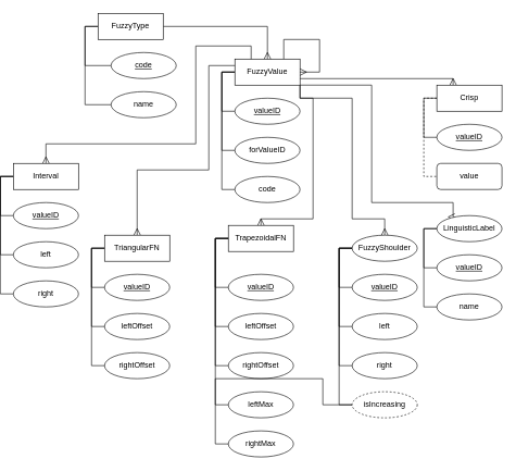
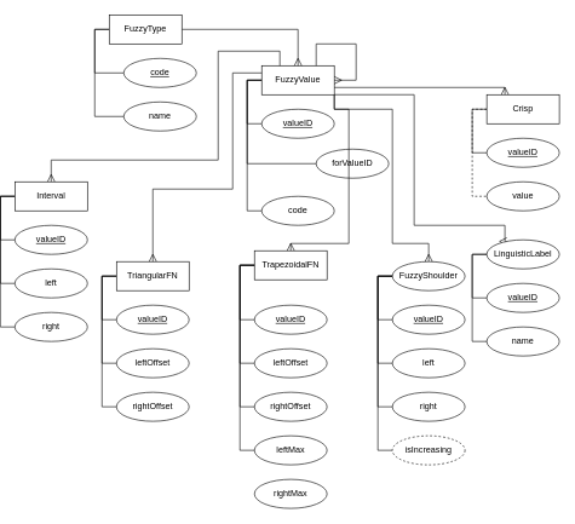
  <mxCell id="0" />
  <mxCell id="1" parent="0" />
  <mxCell id="2" style="edgeStyle=orthogonalEdgeStyle;rounded=0;orthogonalLoop=1;jettySize=auto;html=1;exitX=0;exitY=0.5;exitDx=0;exitDy=0;entryX=0;entryY=0.5;entryDx=0;entryDy=0;endArrow=none;endFill=0;" edge="1" parent="1" source="5" target="7"><mxGeometry relative="1" as="geometry" /></mxCell>
  <mxCell id="3" style="edgeStyle=orthogonalEdgeStyle;rounded=0;orthogonalLoop=1;jettySize=auto;html=1;exitX=0;exitY=0.5;exitDx=0;exitDy=0;entryX=0;entryY=0.5;entryDx=0;entryDy=0;endArrow=none;endFill=0;" edge="1" parent="1" source="5" target="6"><mxGeometry relative="1" as="geometry" /></mxCell>
  <mxCell id="4" style="edgeStyle=orthogonalEdgeStyle;rounded=0;orthogonalLoop=1;jettySize=auto;html=1;exitX=0;exitY=0.5;exitDx=0;exitDy=0;entryX=0;entryY=0.5;entryDx=0;entryDy=0;endArrow=none;endFill=0;" edge="1" parent="1" source="5" target="9"><mxGeometry relative="1" as="geometry" /></mxCell>
  <mxCell id="5" value="FuzzyValue" style="whiteSpace=wrap;html=1;align=center;" vertex="1" parent="1"><mxGeometry x="360" y="90" width="100" height="40" as="geometry" /></mxCell>
- <mxCell id="6" value="forValueID" style="ellipse;whiteSpace=wrap;html=1;align=center;" vertex="1" parent="1"><mxGeometry x="360" y="210" width="100" height="40" as="geometry" /></mxCell>
+ <mxCell id="6" value="forValueID" style="ellipse;whiteSpace=wrap;html=1;align=center;" vertex="1" parent="1"><mxGeometry x="435" y="205" width="100" height="40" as="geometry" /></mxCell>
  <mxCell id="7" value="valueID" style="ellipse;whiteSpace=wrap;html=1;align=center;fontStyle=4;" vertex="1" parent="1"><mxGeometry x="360" y="150" width="100" height="40" as="geometry" /></mxCell>
  <mxCell id="8" style="edgeStyle=orthogonalEdgeStyle;rounded=0;orthogonalLoop=1;jettySize=auto;html=1;exitX=0.5;exitY=0;exitDx=0;exitDy=0;entryX=1;entryY=0.5;entryDx=0;entryDy=0;endArrow=none;endFill=0;endSize=8;startArrow=ERmany;startFill=0;startSize=8;" edge="1" parent="1" source="5" target="12"><mxGeometry relative="1" as="geometry" /></mxCell>
  <mxCell id="9" value="code" style="ellipse;whiteSpace=wrap;html=1;align=center;" vertex="1" parent="1"><mxGeometry x="360" y="270" width="100" height="40" as="geometry" /></mxCell>
  <mxCell id="10" style="edgeStyle=orthogonalEdgeStyle;rounded=0;orthogonalLoop=1;jettySize=auto;html=1;exitX=0;exitY=0.5;exitDx=0;exitDy=0;entryX=0;entryY=0.5;entryDx=0;entryDy=0;endArrow=none;endFill=0;" edge="1" parent="1" source="12" target="14"><mxGeometry relative="1" as="geometry" /></mxCell>
  <mxCell id="11" style="edgeStyle=orthogonalEdgeStyle;rounded=0;orthogonalLoop=1;jettySize=auto;html=1;exitX=0;exitY=0.5;exitDx=0;exitDy=0;entryX=0;entryY=0.5;entryDx=0;entryDy=0;endArrow=none;endFill=0;" edge="1" parent="1" source="12" target="13"><mxGeometry relative="1" as="geometry" /></mxCell>
  <mxCell id="12" value="FuzzyType" style="whiteSpace=wrap;html=1;align=center;" vertex="1" parent="1"><mxGeometry x="150" y="20" width="100" height="40" as="geometry" /></mxCell>
  <mxCell id="13" value="name" style="ellipse;whiteSpace=wrap;html=1;align=center;" vertex="1" parent="1"><mxGeometry x="170" y="140" width="100" height="40" as="geometry" /></mxCell>
  <mxCell id="14" value="code" style="ellipse;whiteSpace=wrap;html=1;align=center;fontStyle=4;" vertex="1" parent="1"><mxGeometry x="170" y="80" width="100" height="40" as="geometry" /></mxCell>
  <mxCell id="15" style="edgeStyle=orthogonalEdgeStyle;rounded=0;orthogonalLoop=1;jettySize=auto;html=1;exitX=0;exitY=0.5;exitDx=0;exitDy=0;entryX=0;entryY=0.5;entryDx=0;entryDy=0;endArrow=none;endFill=0;" edge="1" parent="1" source="18" target="20"><mxGeometry relative="1" as="geometry" /></mxCell>
  <mxCell id="16" style="edgeStyle=orthogonalEdgeStyle;rounded=0;orthogonalLoop=1;jettySize=auto;html=1;exitX=0;exitY=0.5;exitDx=0;exitDy=0;entryX=0;entryY=0.5;entryDx=0;entryDy=0;endArrow=none;endFill=0;dashed=1;" edge="1" parent="1" source="18" target="19"><mxGeometry relative="1" as="geometry" /></mxCell>
  <mxCell id="17" style="edgeStyle=orthogonalEdgeStyle;rounded=0;orthogonalLoop=1;jettySize=auto;html=1;exitX=0.25;exitY=0;exitDx=0;exitDy=0;entryX=1;entryY=0.75;entryDx=0;entryDy=0;startArrow=ERmany;startFill=0;endArrow=none;endFill=0;startSize=8;endSize=8;" edge="1" parent="1" source="18" target="5"><mxGeometry relative="1" as="geometry"><Array as="points"><mxPoint x="695" y="120" /></Array></mxGeometry></mxCell>
  <mxCell id="18" value="Crisp" style="whiteSpace=wrap;html=1;align=center;" vertex="1" parent="1"><mxGeometry x="670" y="130" width="100" height="40" as="geometry" /></mxCell>
- <mxCell id="19" value="value" style="whiteSpace=wrap;html=1;align=center;rounded=1;" vertex="1" parent="1"><mxGeometry x="670" y="250" width="100" height="40" as="geometry" /></mxCell>
+ <mxCell id="19" value="value" style="ellipse;whiteSpace=wrap;html=1;align=center;" vertex="1" parent="1"><mxGeometry x="670" y="250" width="100" height="40" as="geometry" /></mxCell>
  <mxCell id="20" value="valueID" style="ellipse;whiteSpace=wrap;html=1;align=center;fontStyle=4;" vertex="1" parent="1"><mxGeometry x="670" y="190" width="100" height="40" as="geometry" /></mxCell>
  <mxCell id="21" style="edgeStyle=orthogonalEdgeStyle;rounded=0;orthogonalLoop=1;jettySize=auto;html=1;exitX=0;exitY=0.5;exitDx=0;exitDy=0;entryX=0;entryY=0.5;entryDx=0;entryDy=0;endArrow=none;endFill=0;" edge="1" parent="1" source="24" target="26"><mxGeometry relative="1" as="geometry" /></mxCell>
  <mxCell id="22" style="edgeStyle=orthogonalEdgeStyle;rounded=0;orthogonalLoop=1;jettySize=auto;html=1;exitX=0;exitY=0.5;exitDx=0;exitDy=0;entryX=0;entryY=0.5;entryDx=0;entryDy=0;endArrow=none;endFill=0;" edge="1" parent="1" source="24" target="25"><mxGeometry relative="1" as="geometry" /></mxCell>
  <mxCell id="23" style="edgeStyle=orthogonalEdgeStyle;rounded=0;orthogonalLoop=1;jettySize=auto;html=1;exitX=0.25;exitY=0;exitDx=0;exitDy=0;entryX=1;entryY=1;entryDx=0;entryDy=0;startArrow=ERmany;startFill=0;endArrow=none;endFill=0;startSize=8;endSize=8;" edge="1" parent="1" source="24" target="5"><mxGeometry relative="1" as="geometry"><Array as="points"><mxPoint x="695" y="310" /><mxPoint x="570" y="310" /><mxPoint x="570" y="130" /></Array></mxGeometry></mxCell>
  <mxCell id="24" value="LinguisticLabel" style="ellipse;whiteSpace=wrap;html=1;align=center;" vertex="1" parent="1"><mxGeometry x="670" y="330" width="100" height="40" as="geometry" /></mxCell>
  <mxCell id="25" value="name" style="ellipse;whiteSpace=wrap;html=1;align=center;" vertex="1" parent="1"><mxGeometry x="670" y="450" width="100" height="40" as="geometry" /></mxCell>
  <mxCell id="26" value="valueID" style="ellipse;whiteSpace=wrap;html=1;align=center;fontStyle=4;" vertex="1" parent="1"><mxGeometry x="670" y="390" width="100" height="40" as="geometry" /></mxCell>
  <mxCell id="27" style="edgeStyle=orthogonalEdgeStyle;rounded=0;orthogonalLoop=1;jettySize=auto;html=1;exitX=0;exitY=0.5;exitDx=0;exitDy=0;entryX=0;entryY=0.5;entryDx=0;entryDy=0;endArrow=none;endFill=0;" edge="1" parent="1" source="31" target="33"><mxGeometry relative="1" as="geometry" /></mxCell>
  <mxCell id="28" style="edgeStyle=orthogonalEdgeStyle;rounded=0;orthogonalLoop=1;jettySize=auto;html=1;exitX=0;exitY=0.5;exitDx=0;exitDy=0;entryX=0;entryY=0.5;entryDx=0;entryDy=0;endArrow=none;endFill=0;" edge="1" parent="1" source="31" target="32"><mxGeometry relative="1" as="geometry" /></mxCell>
  <mxCell id="29" style="edgeStyle=orthogonalEdgeStyle;rounded=0;orthogonalLoop=1;jettySize=auto;html=1;exitX=0;exitY=0.5;exitDx=0;exitDy=0;entryX=0;entryY=0.5;entryDx=0;entryDy=0;endArrow=none;endFill=0;" edge="1" parent="1" source="31" target="34"><mxGeometry relative="1" as="geometry" /></mxCell>
  <mxCell id="30" style="edgeStyle=orthogonalEdgeStyle;rounded=0;orthogonalLoop=1;jettySize=auto;html=1;exitX=0.5;exitY=0;exitDx=0;exitDy=0;startArrow=ERmany;startFill=0;endArrow=none;endFill=0;startSize=8;endSize=8;" edge="1" parent="1" source="31"><mxGeometry relative="1" as="geometry"><mxPoint x="460" y="130" as="targetPoint" /><Array as="points"><mxPoint x="590" y="335" /><mxPoint x="540" y="335" /><mxPoint x="540" y="150" /><mxPoint x="460" y="150" /></Array></mxGeometry></mxCell>
  <mxCell id="31" value="FuzzyShoulder" style="ellipse;whiteSpace=wrap;html=1;align=center;" vertex="1" parent="1"><mxGeometry x="540" y="360" width="100" height="40" as="geometry" /></mxCell>
  <mxCell id="32" value="left" style="ellipse;whiteSpace=wrap;html=1;align=center;" vertex="1" parent="1"><mxGeometry x="540" y="480" width="100" height="40" as="geometry" /></mxCell>
  <mxCell id="33" value="valueID" style="ellipse;whiteSpace=wrap;html=1;align=center;fontStyle=4;" vertex="1" parent="1"><mxGeometry x="540" y="420" width="100" height="40" as="geometry" /></mxCell>
  <mxCell id="34" value="right" style="ellipse;whiteSpace=wrap;html=1;align=center;" vertex="1" parent="1"><mxGeometry x="540" y="540" width="100" height="40" as="geometry" /></mxCell>
  <mxCell id="35" style="edgeStyle=orthogonalEdgeStyle;rounded=0;orthogonalLoop=1;jettySize=auto;html=1;exitX=0;exitY=0.5;exitDx=0;exitDy=0;entryX=0;entryY=0.5;entryDx=0;entryDy=0;endArrow=none;endFill=0;" edge="1" parent="1" source="36" target="31"><mxGeometry relative="1" as="geometry" /></mxCell>
  <mxCell id="36" value="isIncreasing" style="ellipse;whiteSpace=wrap;html=1;align=center;dashed=1;" vertex="1" parent="1"><mxGeometry x="540" y="600" width="100" height="40" as="geometry" /></mxCell>
  <mxCell id="37" style="edgeStyle=orthogonalEdgeStyle;rounded=0;orthogonalLoop=1;jettySize=auto;html=1;exitX=0;exitY=0.5;exitDx=0;exitDy=0;entryX=0;entryY=0.5;entryDx=0;entryDy=0;endArrow=none;endFill=0;" edge="1" parent="1" source="41" target="43"><mxGeometry relative="1" as="geometry" /></mxCell>
  <mxCell id="38" style="edgeStyle=orthogonalEdgeStyle;rounded=0;orthogonalLoop=1;jettySize=auto;html=1;exitX=0;exitY=0.5;exitDx=0;exitDy=0;entryX=0;entryY=0.5;entryDx=0;entryDy=0;endArrow=none;endFill=0;" edge="1" parent="1" source="41" target="42"><mxGeometry relative="1" as="geometry" /></mxCell>
  <mxCell id="39" style="edgeStyle=orthogonalEdgeStyle;rounded=0;orthogonalLoop=1;jettySize=auto;html=1;exitX=0;exitY=0.5;exitDx=0;exitDy=0;entryX=0;entryY=0.5;entryDx=0;entryDy=0;endArrow=none;endFill=0;" edge="1" parent="1" source="41" target="44"><mxGeometry relative="1" as="geometry" /></mxCell>
  <mxCell id="40" style="edgeStyle=orthogonalEdgeStyle;rounded=0;orthogonalLoop=1;jettySize=auto;html=1;exitX=0.5;exitY=0;exitDx=0;exitDy=0;entryX=1;entryY=1;entryDx=0;entryDy=0;startArrow=ERmany;startFill=0;endArrow=none;endFill=0;startSize=8;endSize=8;" edge="1" parent="1" source="41" target="5"><mxGeometry relative="1" as="geometry"><Array as="points"><mxPoint x="400" y="335" /><mxPoint x="480" y="335" /><mxPoint x="480" y="150" /><mxPoint x="460" y="150" /></Array></mxGeometry></mxCell>
  <mxCell id="41" value="TrapezoidalFN" style="whiteSpace=wrap;html=1;align=center;" vertex="1" parent="1"><mxGeometry x="350" y="345" width="100" height="40" as="geometry" /></mxCell>
  <mxCell id="42" value="leftOffset" style="ellipse;whiteSpace=wrap;html=1;align=center;" vertex="1" parent="1"><mxGeometry x="350" y="480" width="100" height="40" as="geometry" /></mxCell>
  <mxCell id="43" value="valueID" style="ellipse;whiteSpace=wrap;html=1;align=center;fontStyle=4;" vertex="1" parent="1"><mxGeometry x="350" y="420" width="100" height="40" as="geometry" /></mxCell>
  <mxCell id="44" value="rightOffset" style="ellipse;whiteSpace=wrap;html=1;align=center;" vertex="1" parent="1"><mxGeometry x="350" y="540" width="100" height="40" as="geometry" /></mxCell>
- <mxCell id="45" style="edgeStyle=orthogonalEdgeStyle;rounded=0;orthogonalLoop=1;jettySize=auto;html=1;exitX=0;exitY=0.5;exitDx=0;exitDy=0;endArrow=none;endFill=0;" edge="1" parent="1" source="46" target="36"><mxGeometry relative="1" as="geometry" /></mxCell>
+ <mxCell id="45" style="edgeStyle=orthogonalEdgeStyle;rounded=0;orthogonalLoop=1;jettySize=auto;html=1;exitX=0;exitY=0.5;exitDx=0;exitDy=0;entryX=0;entryY=0.5;entryDx=0;entryDy=0;endArrow=none;endFill=0;" edge="1" parent="1" source="46" target="41"><mxGeometry relative="1" as="geometry" /></mxCell>
  <mxCell id="46" value="leftMax" style="ellipse;whiteSpace=wrap;html=1;align=center;" vertex="1" parent="1"><mxGeometry x="350" y="600" width="100" height="40" as="geometry" /></mxCell>
- <mxCell id="47" style="edgeStyle=orthogonalEdgeStyle;rounded=0;orthogonalLoop=1;jettySize=auto;html=1;exitX=0;exitY=0.5;exitDx=0;exitDy=0;entryX=0;entryY=0.5;entryDx=0;entryDy=0;endArrow=none;endFill=0;" edge="1" parent="1" source="48" target="41"><mxGeometry relative="1" as="geometry" /></mxCell>
  <mxCell id="48" value="rightMax" style="ellipse;whiteSpace=wrap;html=1;align=center;" vertex="1" parent="1"><mxGeometry x="350" y="660" width="100" height="40" as="geometry" /></mxCell>
  <mxCell id="49" style="edgeStyle=orthogonalEdgeStyle;rounded=0;orthogonalLoop=1;jettySize=auto;html=1;exitX=0;exitY=0.5;exitDx=0;exitDy=0;entryX=0;entryY=0.5;entryDx=0;entryDy=0;endArrow=none;endFill=0;" edge="1" parent="1" source="53" target="55"><mxGeometry relative="1" as="geometry" /></mxCell>
  <mxCell id="50" style="edgeStyle=orthogonalEdgeStyle;rounded=0;orthogonalLoop=1;jettySize=auto;html=1;exitX=0;exitY=0.5;exitDx=0;exitDy=0;entryX=0;entryY=0.5;entryDx=0;entryDy=0;endArrow=none;endFill=0;" edge="1" parent="1" source="53" target="54"><mxGeometry relative="1" as="geometry" /></mxCell>
  <mxCell id="51" style="edgeStyle=orthogonalEdgeStyle;rounded=0;orthogonalLoop=1;jettySize=auto;html=1;exitX=0;exitY=0.5;exitDx=0;exitDy=0;entryX=0;entryY=0.5;entryDx=0;entryDy=0;endArrow=none;endFill=0;" edge="1" parent="1" source="53" target="56"><mxGeometry relative="1" as="geometry" /></mxCell>
  <mxCell id="52" style="edgeStyle=orthogonalEdgeStyle;rounded=0;orthogonalLoop=1;jettySize=auto;html=1;exitX=0.5;exitY=0;exitDx=0;exitDy=0;entryX=0;entryY=0.25;entryDx=0;entryDy=0;startArrow=ERmany;startFill=0;endArrow=none;endFill=0;startSize=8;endSize=8;" edge="1" parent="1" source="53" target="5"><mxGeometry relative="1" as="geometry"><Array as="points"><mxPoint x="210" y="260" /><mxPoint x="320" y="260" /><mxPoint x="320" y="100" /></Array></mxGeometry></mxCell>
  <mxCell id="53" value="TriangularFN" style="whiteSpace=wrap;html=1;align=center;" vertex="1" parent="1"><mxGeometry x="160" y="360" width="100" height="40" as="geometry" /></mxCell>
  <mxCell id="54" value="leftOffset" style="ellipse;whiteSpace=wrap;html=1;align=center;" vertex="1" parent="1"><mxGeometry x="160" y="480" width="100" height="40" as="geometry" /></mxCell>
  <mxCell id="55" value="valueID" style="ellipse;whiteSpace=wrap;html=1;align=center;fontStyle=4;" vertex="1" parent="1"><mxGeometry x="160" y="420" width="100" height="40" as="geometry" /></mxCell>
  <mxCell id="56" value="rightOffset" style="ellipse;whiteSpace=wrap;html=1;align=center;" vertex="1" parent="1"><mxGeometry x="160" y="540" width="100" height="40" as="geometry" /></mxCell>
  <mxCell id="57" style="edgeStyle=orthogonalEdgeStyle;rounded=0;orthogonalLoop=1;jettySize=auto;html=1;exitX=0;exitY=0.5;exitDx=0;exitDy=0;entryX=0;entryY=0.5;entryDx=0;entryDy=0;endArrow=none;endFill=0;" edge="1" parent="1" source="61" target="63"><mxGeometry relative="1" as="geometry" /></mxCell>
  <mxCell id="58" style="edgeStyle=orthogonalEdgeStyle;rounded=0;orthogonalLoop=1;jettySize=auto;html=1;exitX=0;exitY=0.5;exitDx=0;exitDy=0;entryX=0;entryY=0.5;entryDx=0;entryDy=0;endArrow=none;endFill=0;" edge="1" parent="1" source="61" target="62"><mxGeometry relative="1" as="geometry" /></mxCell>
  <mxCell id="59" style="edgeStyle=orthogonalEdgeStyle;rounded=0;orthogonalLoop=1;jettySize=auto;html=1;exitX=0;exitY=0.5;exitDx=0;exitDy=0;entryX=0;entryY=0.5;entryDx=0;entryDy=0;endArrow=none;endFill=0;" edge="1" parent="1" source="61" target="64"><mxGeometry relative="1" as="geometry" /></mxCell>
  <mxCell id="60" style="edgeStyle=orthogonalEdgeStyle;rounded=0;orthogonalLoop=1;jettySize=auto;html=1;exitX=0.5;exitY=0;exitDx=0;exitDy=0;startArrow=ERmany;startFill=0;endArrow=none;endFill=0;startSize=8;endSize=8;entryX=0.25;entryY=0;entryDx=0;entryDy=0;" edge="1" parent="1" source="61" target="5"><mxGeometry relative="1" as="geometry"><mxPoint x="350" y="90" as="targetPoint" /><Array as="points"><mxPoint x="70" y="220" /><mxPoint x="300" y="220" /><mxPoint x="300" y="70" /><mxPoint x="385" y="70" /></Array></mxGeometry></mxCell>
  <mxCell id="61" value="Interval" style="whiteSpace=wrap;html=1;align=center;" vertex="1" parent="1"><mxGeometry x="20" y="250" width="100" height="40" as="geometry" /></mxCell>
  <mxCell id="62" value="left" style="ellipse;whiteSpace=wrap;html=1;align=center;" vertex="1" parent="1"><mxGeometry x="20" y="370" width="100" height="40" as="geometry" /></mxCell>
  <mxCell id="63" value="valueID" style="ellipse;whiteSpace=wrap;html=1;align=center;fontStyle=4;" vertex="1" parent="1"><mxGeometry x="20" y="310" width="100" height="40" as="geometry" /></mxCell>
  <mxCell id="64" value="right" style="ellipse;whiteSpace=wrap;html=1;align=center;" vertex="1" parent="1"><mxGeometry x="20" y="430" width="100" height="40" as="geometry" /></mxCell>
  <mxCell id="65" style="edgeStyle=orthogonalEdgeStyle;rounded=0;orthogonalLoop=1;jettySize=auto;html=1;exitX=1;exitY=0.5;exitDx=0;exitDy=0;entryX=0.75;entryY=0;entryDx=0;entryDy=0;startArrow=ERmany;startFill=0;endArrow=none;endFill=0;startSize=8;endSize=8;" edge="1" parent="1" source="5" target="5"><mxGeometry relative="1" as="geometry"><Array as="points"><mxPoint x="490" y="110" /><mxPoint x="490" y="60" /><mxPoint x="435" y="60" /></Array></mxGeometry></mxCell>
